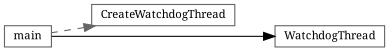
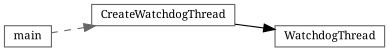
  digraph {
    fontname="Noto Serif"
    rankdir=RL
    node [color=grey40 fillcolor=white fontname="Noto Serif" fontsize=10 shape=box style=filled]
    edge [dir=back fontname="Noto Serif" fontsize=10 labelfontname=Helvetica labelfontsize=10]
    n1 [height=0.2 label=WatchdogThread width=0.4]
    n2 [height=0.2 label=CreateWatchdogThread width=0.4]
    n3 [height=0.2 label=main width=0.4]
-   n1 -> n3 [color=black style=solid]
+   n1 -> n2 [color=black style=solid]
    n2 -> n3 [color=gray40 style=dashed]
  }
